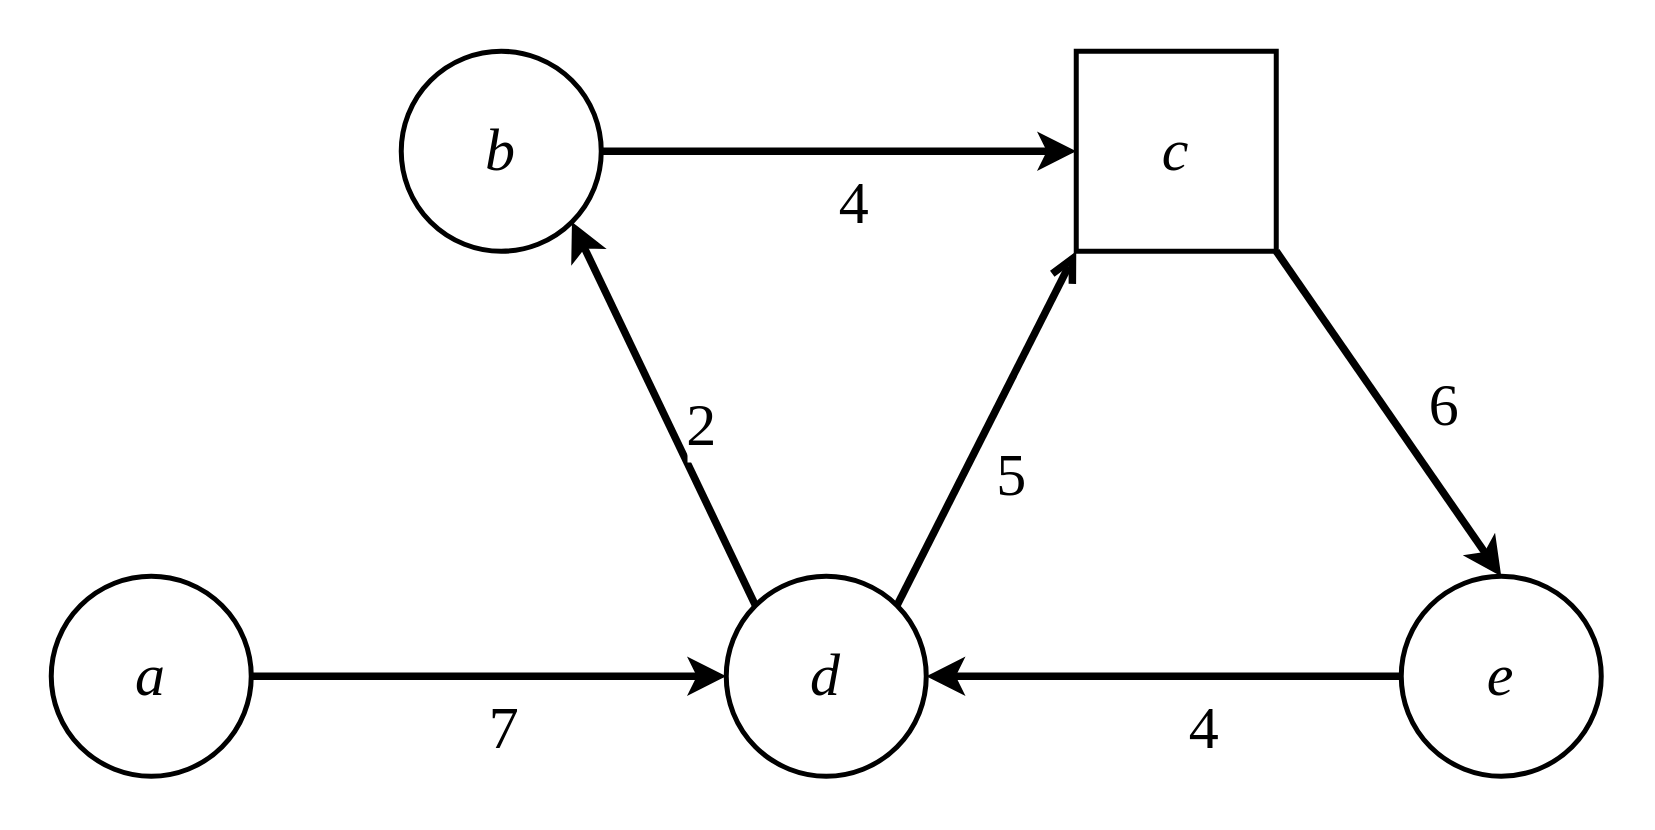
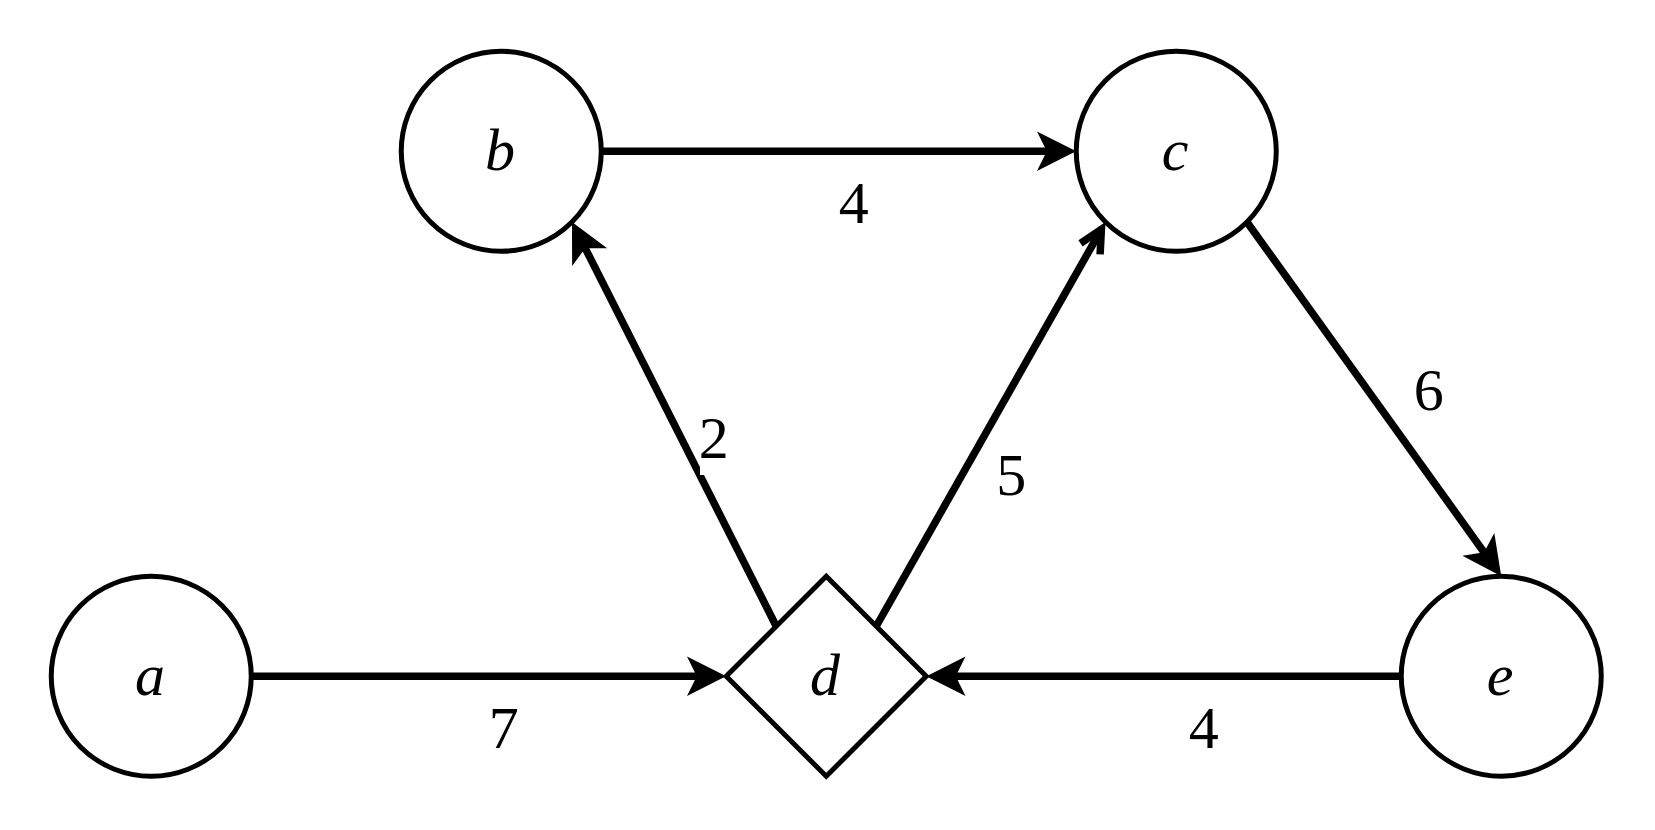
  <mxCell id="0" />
  <mxCell id="1" parent="0" />
  <mxCell id="2" value="&lt;font size=&quot;1&quot; face=&quot;Times New Roman&quot;&gt;&lt;i style=&quot;font-size: 24px;&quot;&gt;b&lt;/i&gt;&lt;/font&gt;" style="ellipse;whiteSpace=wrap;html=1;aspect=fixed;strokeWidth=2;" vertex="1" parent="1"><mxGeometry x="160" y="20" width="80" height="80" as="geometry" /></mxCell>
  <mxCell id="3" value="&lt;font size=&quot;1&quot; face=&quot;Times New Roman&quot;&gt;&lt;i style=&quot;font-size: 24px;&quot;&gt;a&lt;/i&gt;&lt;/font&gt;" style="ellipse;whiteSpace=wrap;html=1;aspect=fixed;strokeWidth=2;" vertex="1" parent="1"><mxGeometry x="20" y="230" width="80" height="80" as="geometry" /></mxCell>
- <mxCell id="4" value="&lt;font size=&quot;1&quot; face=&quot;Times New Roman&quot;&gt;&lt;i style=&quot;font-size: 24px;&quot;&gt;d&lt;/i&gt;&lt;/font&gt;" style="ellipse;whiteSpace=wrap;html=1;aspect=fixed;strokeWidth=2;" vertex="1" parent="1"><mxGeometry x="290" y="230" width="80" height="80" as="geometry" /></mxCell>
+ <mxCell id="4" value="&lt;font size=&quot;1&quot; face=&quot;Times New Roman&quot;&gt;&lt;i style=&quot;font-size: 24px;&quot;&gt;d&lt;/i&gt;&lt;/font&gt;" style="rhombus;whiteSpace=wrap;html=1;aspect=fixed;strokeWidth=2;" vertex="1" parent="1"><mxGeometry x="290" y="230" width="80" height="80" as="geometry" /></mxCell>
  <mxCell id="5" value="&lt;font size=&quot;1&quot; face=&quot;Times New Roman&quot;&gt;&lt;i style=&quot;font-size: 24px;&quot;&gt;e&lt;/i&gt;&lt;/font&gt;" style="ellipse;whiteSpace=wrap;html=1;aspect=fixed;strokeWidth=2;" vertex="1" parent="1"><mxGeometry x="560" y="230" width="80" height="80" as="geometry" /></mxCell>
- <mxCell id="6" value="&lt;font size=&quot;1&quot; face=&quot;Times New Roman&quot;&gt;&lt;i style=&quot;font-size: 24px;&quot;&gt;c&lt;/i&gt;&lt;/font&gt;" style="whiteSpace=wrap;html=1;aspect=fixed;strokeWidth=2;rounded=0;" vertex="1" parent="1"><mxGeometry x="430" y="20" width="80" height="80" as="geometry" /></mxCell>
+ <mxCell id="6" value="&lt;font size=&quot;1&quot; face=&quot;Times New Roman&quot;&gt;&lt;i style=&quot;font-size: 24px;&quot;&gt;c&lt;/i&gt;&lt;/font&gt;" style="ellipse;whiteSpace=wrap;html=1;aspect=fixed;strokeWidth=2;" vertex="1" parent="1"><mxGeometry x="430" y="20" width="80" height="80" as="geometry" /></mxCell>
  <mxCell id="7" value="" style="endArrow=classic;html=1;rounded=0;fontFamily=Times New Roman;fontSize=24;strokeColor=#000000;strokeWidth=3;exitX=1;exitY=0.5;exitDx=0;exitDy=0;entryX=0;entryY=0.5;entryDx=0;entryDy=0;" edge="1" parent="1" source="3" target="4"><mxGeometry width="50" height="50" relative="1" as="geometry"><mxPoint x="221.716" y="280.004" as="sourcePoint" /><mxPoint x="110" y="421.72" as="targetPoint" /></mxGeometry></mxCell>
  <mxCell id="8" value="7" style="edgeLabel;html=1;align=center;verticalAlign=middle;resizable=0;points=[];fontSize=24;fontFamily=Times New Roman;" vertex="1" connectable="0" parent="7"><mxGeometry x="-0.19" y="-2" relative="1" as="geometry"><mxPoint x="23" y="18" as="offset" /></mxGeometry></mxCell>
  <mxCell id="9" value="" style="endArrow=classic;html=1;rounded=0;fontFamily=Times New Roman;fontSize=24;strokeColor=#000000;strokeWidth=3;exitX=0;exitY=0;exitDx=0;exitDy=0;entryX=1;entryY=1;entryDx=0;entryDy=0;" edge="1" parent="1" source="4" target="2"><mxGeometry width="50" height="50" relative="1" as="geometry"><mxPoint x="110" y="280" as="sourcePoint" /><mxPoint x="300" y="280" as="targetPoint" /></mxGeometry></mxCell>
  <mxCell id="10" value="2" style="edgeLabel;html=1;align=center;verticalAlign=middle;resizable=0;points=[];fontSize=24;fontFamily=Times New Roman;" vertex="1" connectable="0" parent="9"><mxGeometry x="-0.19" y="-2" relative="1" as="geometry"><mxPoint x="6" y="-9" as="offset" /></mxGeometry></mxCell>
  <mxCell id="11" value="" style="endArrow=classic;html=1;rounded=0;fontFamily=Times New Roman;fontSize=24;strokeColor=#000000;strokeWidth=3;exitX=1;exitY=0.5;exitDx=0;exitDy=0;entryX=0;entryY=0.5;entryDx=0;entryDy=0;" edge="1" parent="1" source="2" target="6"><mxGeometry width="50" height="50" relative="1" as="geometry"><mxPoint x="120" y="290" as="sourcePoint" /><mxPoint x="310" y="290" as="targetPoint" /></mxGeometry></mxCell>
  <mxCell id="12" value="4" style="edgeLabel;html=1;align=center;verticalAlign=middle;resizable=0;points=[];fontSize=24;fontFamily=Times New Roman;" vertex="1" connectable="0" parent="11"><mxGeometry x="-0.19" y="-2" relative="1" as="geometry"><mxPoint x="23" y="18" as="offset" /></mxGeometry></mxCell>
  <mxCell id="13" value="" style="endArrow=open;html=1;rounded=0;fontFamily=Times New Roman;fontSize=24;strokeColor=#000000;strokeWidth=3;exitX=1;exitY=0;exitDx=0;exitDy=0;entryX=0;entryY=1;entryDx=0;entryDy=0;" edge="1" parent="1" source="4" target="6"><mxGeometry width="50" height="50" relative="1" as="geometry"><mxPoint x="130" y="300" as="sourcePoint" /><mxPoint x="320" y="300" as="targetPoint" /></mxGeometry></mxCell>
  <mxCell id="14" value="5" style="edgeLabel;html=1;align=center;verticalAlign=middle;resizable=0;points=[];fontSize=24;fontFamily=Times New Roman;" vertex="1" connectable="0" parent="13"><mxGeometry x="-0.19" y="-2" relative="1" as="geometry"><mxPoint x="15" y="4" as="offset" /></mxGeometry></mxCell>
  <mxCell id="15" value="" style="endArrow=classic;html=1;rounded=0;fontFamily=Times New Roman;fontSize=24;strokeColor=#000000;strokeWidth=3;exitX=0;exitY=0.5;exitDx=0;exitDy=0;entryX=1;entryY=0.5;entryDx=0;entryDy=0;" edge="1" parent="1" source="5" target="4"><mxGeometry width="50" height="50" relative="1" as="geometry"><mxPoint x="140" y="310" as="sourcePoint" /><mxPoint x="330" y="310" as="targetPoint" /></mxGeometry></mxCell>
  <mxCell id="16" value="4&lt;span style=&quot;color: rgba(0, 0, 0, 0); font-family: monospace; font-size: 0px; text-align: start; background-color: rgb(248, 249, 250);&quot;&gt;%3CmxGraphModel%3E%3Croot%3E%3CmxCell%20id%3D%220%22%2F%3E%3CmxCell%20id%3D%221%22%20parent%3D%220%22%2F%3E%3CmxCell%20id%3D%222%22%20value%3D%22%22%20style%3D%22endArrow%3Dclassic%3Bhtml%3D1%3Brounded%3D0%3BfontFamily%3DTimes%20New%20Roman%3BfontSize%3D24%3BstrokeColor%3D%23000000%3BstrokeWidth%3D3%3BexitX%3D1%3BexitY%3D0.5%3BexitDx%3D0%3BexitDy%3D0%3BentryX%3D0%3BentryY%3D0.5%3BentryDx%3D0%3BentryDy%3D0%3B%22%20edge%3D%221%22%20parent%3D%221%22%3E%3CmxGeometry%20width%3D%2250%22%20height%3D%2250%22%20relative%3D%221%22%20as%3D%22geometry%22%3E%3CmxPoint%20x%3D%22220%22%20y%3D%22420%22%20as%3D%22sourcePoint%22%2F%3E%3CmxPoint%20x%3D%22410%22%20y%3D%22420%22%20as%3D%22targetPoint%22%2F%3E%3C%2FmxGeometry%3E%3C%2FmxCell%3E%3CmxCell%20id%3D%223%22%20value%3D%227%22%20style%3D%22edgeLabel%3Bhtml%3D1%3Balign%3Dcenter%3BverticalAlign%3Dmiddle%3Bresizable%3D0%3Bpoints%3D%5B%5D%3BfontSize%3D24%3BfontFamily%3DTimes%20New%20Roman%3B%22%20vertex%3D%221%22%20connectable%3D%220%22%20parent%3D%222%22%3E%3CmxGeometry%20x%3D%22-0.19%22%20y%3D%22-2%22%20relative%3D%221%22%20as%3D%22geometry%22%3E%3CmxPoint%20x%3D%2223%22%20y%3D%2218%22%20as%3D%22offset%22%2F%3E%3C%2FmxGeometry%3E%3C%2FmxCell%3E%3C%2Froot%3E%3C%2FmxGraphModel%3E&lt;/span&gt;" style="edgeLabel;html=1;align=center;verticalAlign=middle;resizable=0;points=[];fontSize=24;fontFamily=Times New Roman;" vertex="1" connectable="0" parent="15"><mxGeometry x="-0.19" y="-2" relative="1" as="geometry"><mxPoint x="-3" y="22" as="offset" /></mxGeometry></mxCell>
  <mxCell id="17" value="" style="endArrow=classic;html=1;rounded=0;fontFamily=Times New Roman;fontSize=24;strokeColor=#000000;strokeWidth=3;exitX=1;exitY=1;exitDx=0;exitDy=0;entryX=0.5;entryY=0;entryDx=0;entryDy=0;" edge="1" parent="1" source="6" target="5"><mxGeometry width="50" height="50" relative="1" as="geometry"><mxPoint x="150" y="320" as="sourcePoint" /><mxPoint x="340" y="320" as="targetPoint" /></mxGeometry></mxCell>
  <mxCell id="18" value="6" style="edgeLabel;html=1;align=center;verticalAlign=middle;resizable=0;points=[];fontSize=24;fontFamily=Times New Roman;" vertex="1" connectable="0" parent="17"><mxGeometry x="-0.19" y="-2" relative="1" as="geometry"><mxPoint x="32" y="8" as="offset" /></mxGeometry></mxCell>
